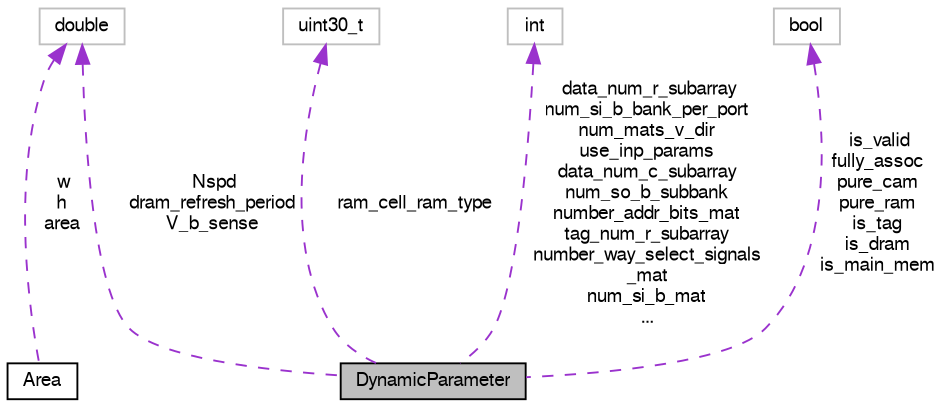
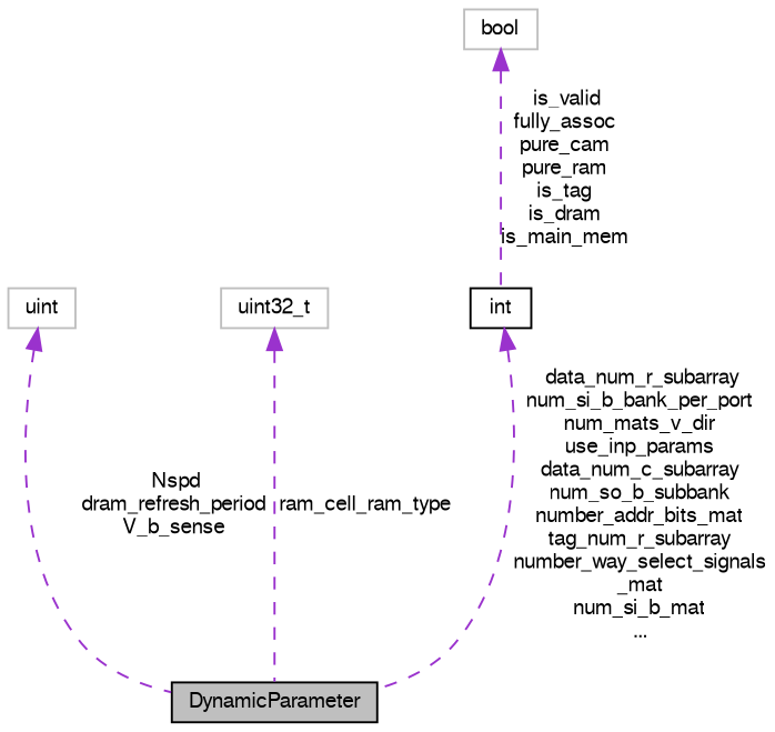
  digraph {
    node [color=black fontname=FreeSans fontsize=10 shape=record]
    edge [color=darkorchid3 dir=back fontname=FreeSans fontsize=10 labelfontname=FreeSans labelfontsize=10 style=dashed]
    n1 [fillcolor=grey75 fontcolor=black height=0.2 label=DynamicParameter style=filled width=0.4]
-   n2 [color=grey75 height=0.2 label=double width=0.4]
-   n3 [height=0.2 label=Area width=0.4]
-   n4 [color=grey75 height=0.2 label=uint30_t width=0.4]
-   n5 [color=grey75 height=0.2 label=int width=0.4]
+   n2 [color=grey75 height=0.2 label=uint width=0.4]
+   n4 [color=grey75 height=0.2 label=uint32_t width=0.4]
+   n5 [height=0.2 label=int width=0.4]
    n6 [color=grey75 height=0.2 label=bool width=0.4]
    n2 -> n1 [label=" Nspd\ndram_refresh_period\nV_b_sense"]
-   n2 -> n3 [label=" w\nh\narea"]
    n4 -> n1 [label=" ram_cell_ram_type"]
    n5 -> n1 [label=" data_num_r_subarray\nnum_si_b_bank_per_port\nnum_mats_v_dir\nuse_inp_params\ndata_num_c_subarray\nnum_so_b_subbank\nnumber_addr_bits_mat\ntag_num_r_subarray\nnumber_way_select_signals\l_mat\nnum_si_b_mat\n..."]
-   n6 -> n1 [label=" is_valid\nfully_assoc\npure_cam\npure_ram\nis_tag\nis_dram\nis_main_mem"]
+   n6 -> n5 [label=" is_valid\nfully_assoc\npure_cam\npure_ram\nis_tag\nis_dram\nis_main_mem"]
  }
